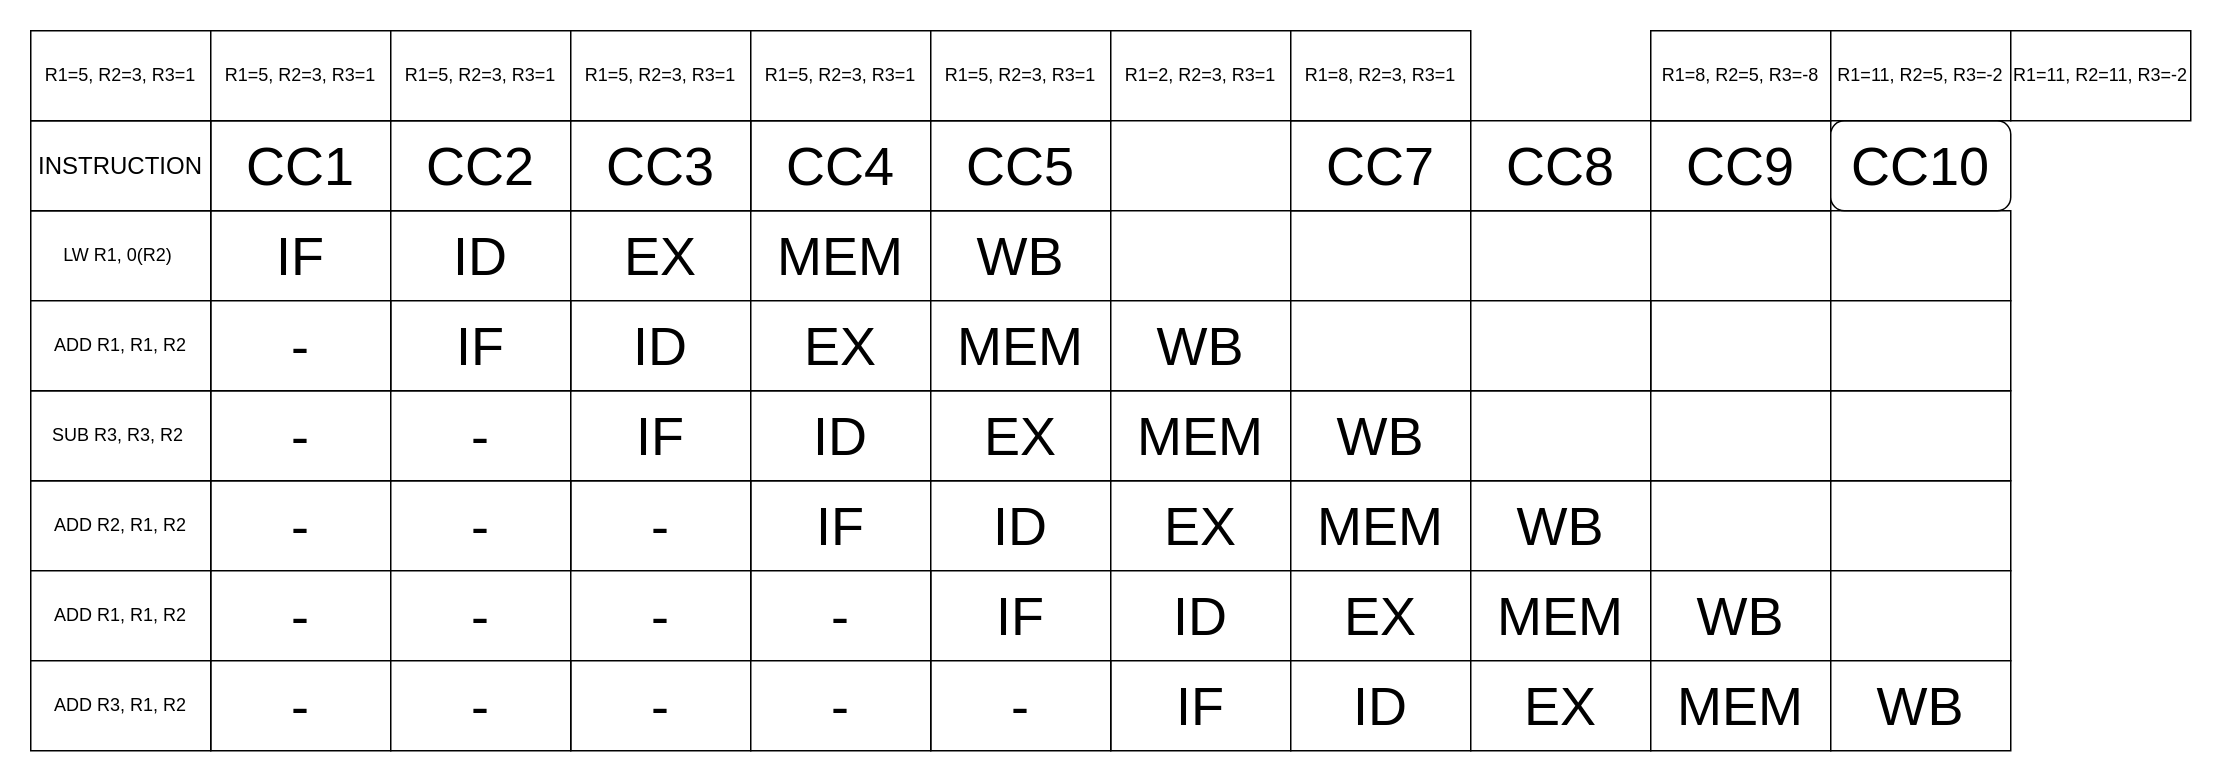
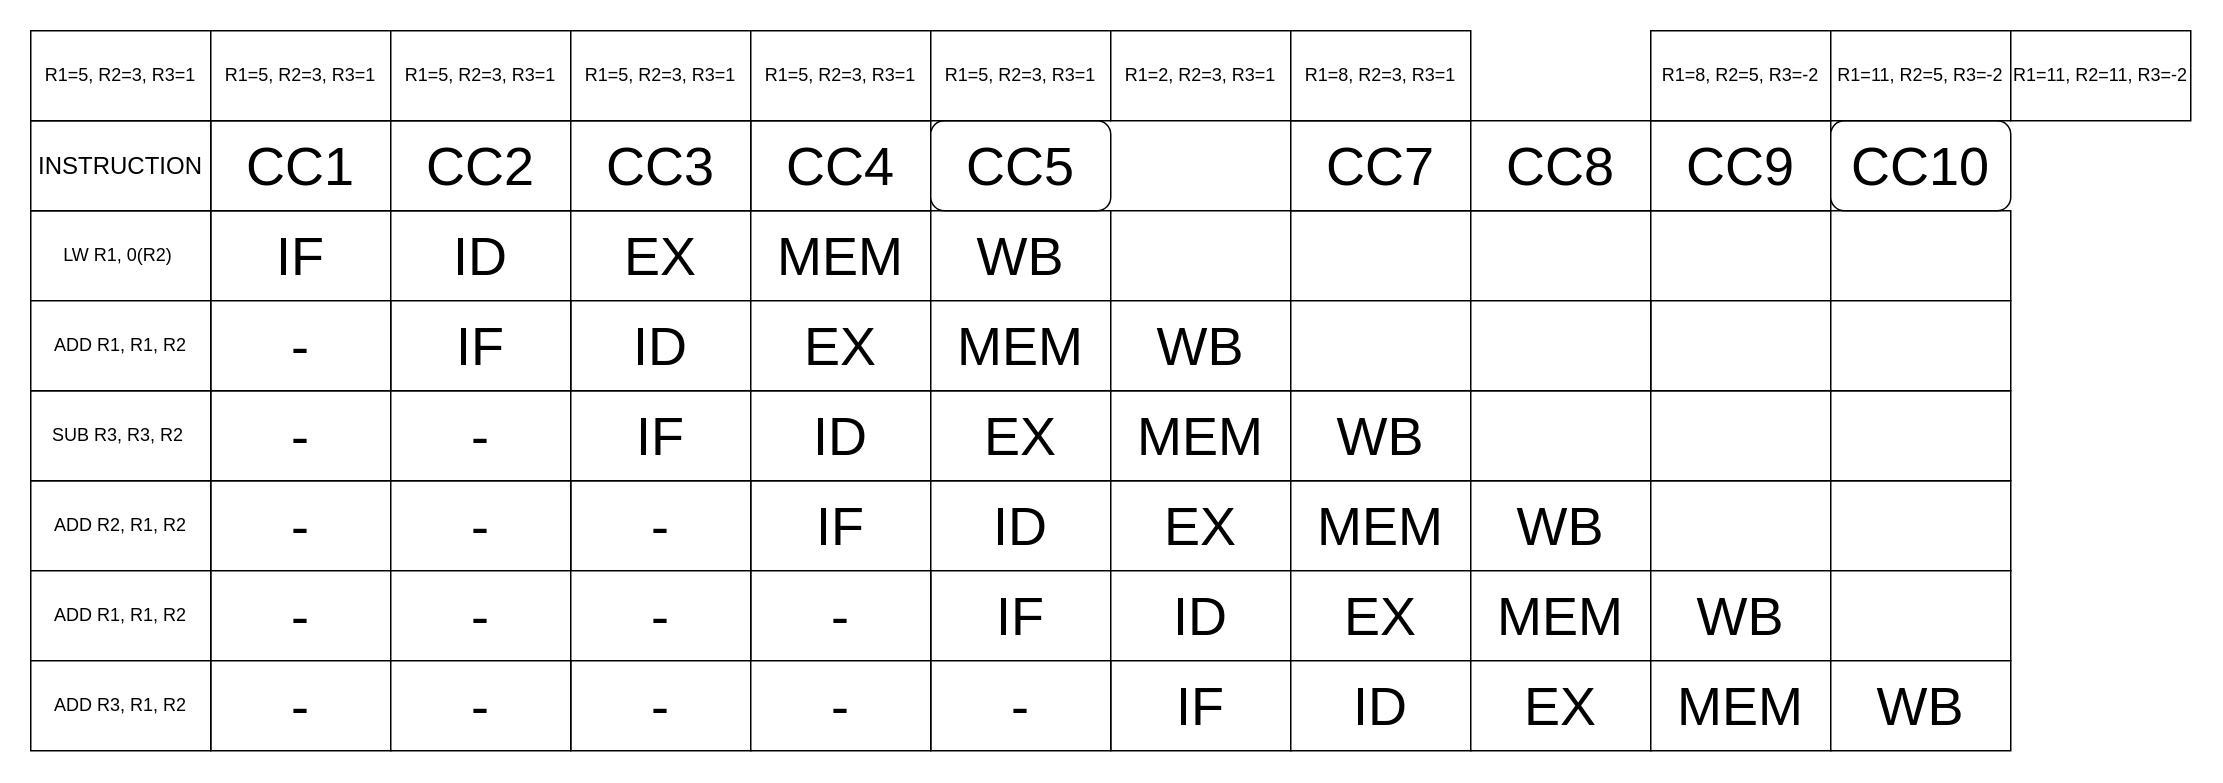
  <mxCell id="0" />
  <mxCell id="1" parent="0" />
  <mxCell id="2" value="&lt;font style=&quot;font-size: 36px;&quot;&gt;IF&lt;/font&gt;" style="rounded=0;whiteSpace=wrap;html=1;" parent="1" vertex="1"><mxGeometry x="140" y="140" width="120" height="60" as="geometry" /></mxCell>
  <mxCell id="3" value="&lt;font style=&quot;font-size: 36px;&quot;&gt;ID&lt;/font&gt;" style="rounded=0;whiteSpace=wrap;html=1;" parent="1" vertex="1"><mxGeometry x="260" y="140" width="120" height="60" as="geometry" /></mxCell>
  <mxCell id="4" value="&lt;font style=&quot;font-size: 36px;&quot;&gt;EX&lt;/font&gt;" style="rounded=0;whiteSpace=wrap;html=1;" parent="1" vertex="1"><mxGeometry x="380" y="140" width="120" height="60" as="geometry" /></mxCell>
  <mxCell id="5" value="&lt;font style=&quot;font-size: 36px;&quot;&gt;MEM&lt;/font&gt;" style="rounded=0;whiteSpace=wrap;html=1;" parent="1" vertex="1"><mxGeometry x="500" y="140" width="120" height="60" as="geometry" /></mxCell>
  <mxCell id="6" value="&lt;font style=&quot;font-size: 36px;&quot;&gt;WB&lt;/font&gt;" style="rounded=0;whiteSpace=wrap;html=1;" parent="1" vertex="1"><mxGeometry x="620" y="140" width="120" height="60" as="geometry" /></mxCell>
  <mxCell id="7" value="" style="rounded=0;whiteSpace=wrap;html=1;" parent="1" vertex="1"><mxGeometry x="740" y="140" width="120" height="60" as="geometry" /></mxCell>
  <mxCell id="8" value="" style="rounded=0;whiteSpace=wrap;html=1;" parent="1" vertex="1"><mxGeometry x="860" y="140" width="120" height="60" as="geometry" /></mxCell>
  <mxCell id="9" value="" style="rounded=0;whiteSpace=wrap;html=1;" parent="1" vertex="1"><mxGeometry x="980" y="140" width="120" height="60" as="geometry" /></mxCell>
  <mxCell id="10" value="" style="rounded=0;whiteSpace=wrap;html=1;" parent="1" vertex="1"><mxGeometry x="1100" y="140" width="120" height="60" as="geometry" /></mxCell>
  <mxCell id="11" value="" style="rounded=0;whiteSpace=wrap;html=1;" parent="1" vertex="1"><mxGeometry x="1220" y="140" width="120" height="60" as="geometry" /></mxCell>
  <mxCell id="12" value="&lt;span style=&quot;font-size: 36px;&quot;&gt;IF&lt;/span&gt;" style="rounded=0;whiteSpace=wrap;html=1;" parent="1" vertex="1"><mxGeometry x="500" y="320" width="120" height="60" as="geometry" /></mxCell>
  <mxCell id="13" value="&lt;span style=&quot;font-size: 36px;&quot;&gt;ID&lt;/span&gt;" style="rounded=0;whiteSpace=wrap;html=1;" parent="1" vertex="1"><mxGeometry x="620" y="320" width="120" height="60" as="geometry" /></mxCell>
  <mxCell id="14" value="&lt;span style=&quot;font-size: 36px;&quot;&gt;EX&lt;/span&gt;" style="rounded=0;whiteSpace=wrap;html=1;" parent="1" vertex="1"><mxGeometry x="740" y="320" width="120" height="60" as="geometry" /></mxCell>
  <mxCell id="15" value="&lt;span style=&quot;font-size: 36px;&quot;&gt;MEM&lt;/span&gt;" style="rounded=0;whiteSpace=wrap;html=1;" parent="1" vertex="1"><mxGeometry x="860" y="320" width="120" height="60" as="geometry" /></mxCell>
  <mxCell id="16" value="&lt;span style=&quot;font-size: 36px;&quot;&gt;WB&lt;/span&gt;" style="rounded=0;whiteSpace=wrap;html=1;" parent="1" vertex="1"><mxGeometry x="980" y="320" width="120" height="60" as="geometry" /></mxCell>
  <mxCell id="17" value="" style="rounded=0;whiteSpace=wrap;html=1;" parent="1" vertex="1"><mxGeometry x="1100" y="320" width="120" height="60" as="geometry" /></mxCell>
  <mxCell id="18" value="" style="rounded=0;whiteSpace=wrap;html=1;" parent="1" vertex="1"><mxGeometry x="1220" y="320" width="120" height="60" as="geometry" /></mxCell>
  <mxCell id="19" value="&lt;span style=&quot;font-size: 36px;&quot;&gt;IF&lt;/span&gt;" style="rounded=0;whiteSpace=wrap;html=1;" parent="1" vertex="1"><mxGeometry x="620" y="380" width="120" height="60" as="geometry" /></mxCell>
  <mxCell id="20" value="&lt;span style=&quot;font-size: 36px;&quot;&gt;ID&lt;/span&gt;" style="rounded=0;whiteSpace=wrap;html=1;" parent="1" vertex="1"><mxGeometry x="740" y="380" width="120" height="60" as="geometry" /></mxCell>
  <mxCell id="21" value="&lt;span style=&quot;font-size: 36px;&quot;&gt;EX&lt;/span&gt;" style="rounded=0;whiteSpace=wrap;html=1;" parent="1" vertex="1"><mxGeometry x="860" y="380" width="120" height="60" as="geometry" /></mxCell>
  <mxCell id="22" value="&lt;span style=&quot;font-size: 36px;&quot;&gt;MEM&lt;/span&gt;" style="rounded=0;whiteSpace=wrap;html=1;" parent="1" vertex="1"><mxGeometry x="980" y="380" width="120" height="60" as="geometry" /></mxCell>
  <mxCell id="23" value="&lt;span style=&quot;font-size: 36px;&quot;&gt;WB&lt;/span&gt;" style="rounded=0;whiteSpace=wrap;html=1;" parent="1" vertex="1"><mxGeometry x="1100" y="380" width="120" height="60" as="geometry" /></mxCell>
  <mxCell id="24" value="" style="rounded=0;whiteSpace=wrap;html=1;" parent="1" vertex="1"><mxGeometry x="1220" y="380" width="120" height="60" as="geometry" /></mxCell>
  <mxCell id="25" value="&lt;span style=&quot;font-size: 36px;&quot;&gt;IF&lt;/span&gt;" style="rounded=0;whiteSpace=wrap;html=1;" parent="1" vertex="1"><mxGeometry x="740" y="440" width="120" height="60" as="geometry" /></mxCell>
  <mxCell id="26" value="&lt;span style=&quot;font-size: 36px;&quot;&gt;ID&lt;/span&gt;" style="rounded=0;whiteSpace=wrap;html=1;" parent="1" vertex="1"><mxGeometry x="860" y="440" width="120" height="60" as="geometry" /></mxCell>
  <mxCell id="27" value="&lt;span style=&quot;font-size: 36px;&quot;&gt;EX&lt;/span&gt;" style="rounded=0;whiteSpace=wrap;html=1;" parent="1" vertex="1"><mxGeometry x="980" y="440" width="120" height="60" as="geometry" /></mxCell>
  <mxCell id="28" value="&lt;span style=&quot;font-size: 36px;&quot;&gt;MEM&lt;/span&gt;" style="rounded=0;whiteSpace=wrap;html=1;" parent="1" vertex="1"><mxGeometry x="1100" y="440" width="120" height="60" as="geometry" /></mxCell>
  <mxCell id="29" value="&lt;span style=&quot;font-size: 36px;&quot;&gt;WB&lt;/span&gt;" style="rounded=0;whiteSpace=wrap;html=1;" parent="1" vertex="1"><mxGeometry x="1220" y="440" width="120" height="60" as="geometry" /></mxCell>
  <mxCell id="30" value="&lt;font style=&quot;font-size: 36px;&quot;&gt;-&lt;/font&gt;" style="rounded=0;whiteSpace=wrap;html=1;" parent="1" vertex="1"><mxGeometry x="380" y="320" width="120" height="60" as="geometry" /></mxCell>
  <mxCell id="31" value="&lt;font style=&quot;font-size: 36px;&quot;&gt;-&lt;/font&gt;" style="rounded=0;whiteSpace=wrap;html=1;" parent="1" vertex="1"><mxGeometry x="500" y="380" width="120" height="60" as="geometry" /></mxCell>
  <mxCell id="32" value="&lt;font style=&quot;font-size: 36px;&quot;&gt;-&lt;/font&gt;" style="rounded=0;whiteSpace=wrap;html=1;" parent="1" vertex="1"><mxGeometry x="620" y="440" width="120" height="60" as="geometry" /></mxCell>
  <mxCell id="33" value="&lt;font style=&quot;font-size: 36px;&quot;&gt;-&lt;/font&gt;" style="rounded=0;whiteSpace=wrap;html=1;" parent="1" vertex="1"><mxGeometry x="140" y="320" width="120" height="60" as="geometry" /></mxCell>
  <mxCell id="34" value="&lt;font style=&quot;font-size: 36px;&quot;&gt;-&lt;/font&gt;" style="rounded=0;whiteSpace=wrap;html=1;" parent="1" vertex="1"><mxGeometry x="140" y="380" width="120" height="60" as="geometry" /></mxCell>
  <mxCell id="35" value="&lt;font style=&quot;font-size: 36px;&quot;&gt;-&lt;/font&gt;" style="rounded=0;whiteSpace=wrap;html=1;" parent="1" vertex="1"><mxGeometry x="260" y="320" width="120" height="60" as="geometry" /></mxCell>
  <mxCell id="36" value="&lt;font style=&quot;font-size: 36px;&quot;&gt;-&lt;/font&gt;" style="rounded=0;whiteSpace=wrap;html=1;" parent="1" vertex="1"><mxGeometry x="260" y="380" width="120" height="60" as="geometry" /></mxCell>
  <mxCell id="37" value="&lt;font style=&quot;font-size: 36px;&quot;&gt;-&lt;/font&gt;" style="rounded=0;whiteSpace=wrap;html=1;" parent="1" vertex="1"><mxGeometry x="380" y="380" width="120" height="60" as="geometry" /></mxCell>
  <mxCell id="38" value="&lt;font style=&quot;font-size: 36px;&quot;&gt;-&lt;/font&gt;" style="rounded=0;whiteSpace=wrap;html=1;" parent="1" vertex="1"><mxGeometry x="380" y="440" width="120" height="60" as="geometry" /></mxCell>
  <mxCell id="39" value="&lt;font style=&quot;font-size: 36px;&quot;&gt;-&lt;/font&gt;" style="rounded=0;whiteSpace=wrap;html=1;" parent="1" vertex="1"><mxGeometry x="140" y="440" width="120" height="60" as="geometry" /></mxCell>
  <mxCell id="40" value="&lt;font style=&quot;font-size: 36px;&quot;&gt;-&lt;/font&gt;" style="rounded=0;whiteSpace=wrap;html=1;" parent="1" vertex="1"><mxGeometry x="260" y="440" width="120" height="60" as="geometry" /></mxCell>
  <mxCell id="41" value="&lt;font style=&quot;font-size: 36px;&quot;&gt;-&lt;/font&gt;" style="rounded=0;whiteSpace=wrap;html=1;" parent="1" vertex="1"><mxGeometry x="500" y="440" width="120" height="60" as="geometry" /></mxCell>
  <mxCell id="42" value="&lt;span style=&quot;font-size: 36px;&quot;&gt;CC7&lt;/span&gt;" style="rounded=0;whiteSpace=wrap;html=1;" parent="1" vertex="1"><mxGeometry x="860" y="80" width="120" height="60" as="geometry" /></mxCell>
  <mxCell id="43" value="&lt;span style=&quot;font-size: 36px;&quot;&gt;CC8&lt;/span&gt;" style="rounded=0;whiteSpace=wrap;html=1;" parent="1" vertex="1"><mxGeometry x="980" y="80" width="120" height="60" as="geometry" /></mxCell>
  <mxCell id="44" value="&lt;span style=&quot;font-size: 36px;&quot;&gt;CC9&lt;br&gt;&lt;/span&gt;" style="rounded=0;whiteSpace=wrap;html=1;" parent="1" vertex="1"><mxGeometry x="1100" y="80" width="120" height="60" as="geometry" /></mxCell>
  <mxCell id="45" value="&lt;span style=&quot;font-size: 36px;&quot;&gt;CC10&lt;/span&gt;" style="whiteSpace=wrap;html=1;rounded=1;" parent="1" vertex="1"><mxGeometry x="1220" y="80" width="120" height="60" as="geometry" /></mxCell>
  <mxCell id="46" value="&lt;font style=&quot;font-size: 36px;&quot;&gt;CC1&lt;/font&gt;" style="rounded=0;whiteSpace=wrap;html=1;" parent="1" vertex="1"><mxGeometry x="140" y="80" width="120" height="60" as="geometry" /></mxCell>
  <mxCell id="47" value="&lt;font style=&quot;font-size: 36px;&quot;&gt;CC2&lt;/font&gt;" style="rounded=0;whiteSpace=wrap;html=1;" parent="1" vertex="1"><mxGeometry x="260" y="80" width="120" height="60" as="geometry" /></mxCell>
  <mxCell id="48" value="&lt;font style=&quot;font-size: 36px;&quot;&gt;CC4&lt;/font&gt;" style="rounded=0;whiteSpace=wrap;html=1;" parent="1" vertex="1"><mxGeometry x="500" y="80" width="120" height="60" as="geometry" /></mxCell>
  <mxCell id="49" value="&lt;font style=&quot;font-size: 36px;&quot;&gt;CC3&lt;/font&gt;" style="rounded=0;whiteSpace=wrap;html=1;" parent="1" vertex="1"><mxGeometry x="380" y="80" width="120" height="60" as="geometry" /></mxCell>
- <mxCell id="50" value="&lt;font style=&quot;font-size: 36px;&quot;&gt;CC5&lt;/font&gt;" style="rounded=0;whiteSpace=wrap;html=1;" parent="1" vertex="1"><mxGeometry x="620" y="80" width="120" height="60" as="geometry" /></mxCell>
+ <mxCell id="50" value="&lt;font style=&quot;font-size: 36px;&quot;&gt;CC5&lt;/font&gt;" style="whiteSpace=wrap;html=1;rounded=1;" parent="1" vertex="1"><mxGeometry x="620" y="80" width="120" height="60" as="geometry" /></mxCell>
  <mxCell id="51" value="LW R1, 0(R2)&amp;nbsp;" style="rounded=0;whiteSpace=wrap;html=1;" parent="1" vertex="1"><mxGeometry x="20" y="140" width="120" height="60" as="geometry" /></mxCell>
  <mxCell id="52" value="ADD R2, R1, R2" style="rounded=0;whiteSpace=wrap;html=1;" parent="1" vertex="1"><mxGeometry x="20" y="320" width="120" height="60" as="geometry" /></mxCell>
  <mxCell id="53" value="ADD R1, R1, R2" style="rounded=0;whiteSpace=wrap;html=1;" parent="1" vertex="1"><mxGeometry x="20" y="380" width="120" height="60" as="geometry" /></mxCell>
  <mxCell id="54" value="ADD R3, R1, R2" style="rounded=0;whiteSpace=wrap;html=1;" parent="1" vertex="1"><mxGeometry x="20" y="440" width="120" height="60" as="geometry" /></mxCell>
  <mxCell id="55" value="&lt;font size=&quot;3&quot;&gt;INSTRUCTION&lt;/font&gt;" style="rounded=0;whiteSpace=wrap;html=1;" parent="1" vertex="1"><mxGeometry x="20" y="80" width="120" height="60" as="geometry" /></mxCell>
  <mxCell id="56" value="&lt;font style=&quot;font-size: 36px;&quot;&gt;-&lt;/font&gt;" style="rounded=0;whiteSpace=wrap;html=1;" parent="1" vertex="1"><mxGeometry x="140" y="260" width="120" height="60" as="geometry" /></mxCell>
  <mxCell id="57" value="&lt;span style=&quot;font-size: 36px;&quot;&gt;-&lt;/span&gt;" style="rounded=0;whiteSpace=wrap;html=1;" parent="1" vertex="1"><mxGeometry x="260" y="260" width="120" height="60" as="geometry" /></mxCell>
  <mxCell id="58" value="&lt;span style=&quot;font-size: 36px;&quot;&gt;IF&lt;/span&gt;" style="rounded=0;whiteSpace=wrap;html=1;" parent="1" vertex="1"><mxGeometry x="380" y="260" width="120" height="60" as="geometry" /></mxCell>
  <mxCell id="59" value="&lt;span style=&quot;font-size: 36px;&quot;&gt;ID&lt;/span&gt;" style="rounded=0;whiteSpace=wrap;html=1;" parent="1" vertex="1"><mxGeometry x="500" y="260" width="120" height="60" as="geometry" /></mxCell>
  <mxCell id="60" value="&lt;span style=&quot;font-size: 36px;&quot;&gt;EX&lt;/span&gt;" style="rounded=0;whiteSpace=wrap;html=1;" parent="1" vertex="1"><mxGeometry x="620" y="260" width="120" height="60" as="geometry" /></mxCell>
  <mxCell id="61" value="&lt;span style=&quot;font-size: 36px;&quot;&gt;MEM&lt;/span&gt;" style="rounded=0;whiteSpace=wrap;html=1;" parent="1" vertex="1"><mxGeometry x="740" y="260" width="120" height="60" as="geometry" /></mxCell>
  <mxCell id="62" value="&lt;span style=&quot;font-size: 36px;&quot;&gt;WB&lt;/span&gt;" style="rounded=0;whiteSpace=wrap;html=1;" parent="1" vertex="1"><mxGeometry x="860" y="260" width="120" height="60" as="geometry" /></mxCell>
  <mxCell id="63" value="" style="rounded=0;whiteSpace=wrap;html=1;" parent="1" vertex="1"><mxGeometry x="980" y="260" width="120" height="60" as="geometry" /></mxCell>
  <mxCell id="64" value="" style="rounded=0;whiteSpace=wrap;html=1;" parent="1" vertex="1"><mxGeometry x="1100" y="260" width="120" height="60" as="geometry" /></mxCell>
  <mxCell id="65" value="" style="rounded=0;whiteSpace=wrap;html=1;" parent="1" vertex="1"><mxGeometry x="1220" y="260" width="120" height="60" as="geometry" /></mxCell>
  <mxCell id="66" value="SUB R3, R3, R2&amp;nbsp;" style="rounded=0;whiteSpace=wrap;html=1;" parent="1" vertex="1"><mxGeometry x="20" y="260" width="120" height="60" as="geometry" /></mxCell>
  <mxCell id="67" value="&lt;span style=&quot;font-size: 36px;&quot;&gt;ID&lt;/span&gt;" style="rounded=0;whiteSpace=wrap;html=1;" parent="1" vertex="1"><mxGeometry x="380" y="200" width="120" height="60" as="geometry" /></mxCell>
  <mxCell id="68" value="&lt;span style=&quot;font-size: 36px;&quot;&gt;EX&lt;/span&gt;" style="rounded=0;whiteSpace=wrap;html=1;" parent="1" vertex="1"><mxGeometry x="500" y="200" width="120" height="60" as="geometry" /></mxCell>
  <mxCell id="69" value="&lt;span style=&quot;font-size: 36px;&quot;&gt;MEM&lt;/span&gt;" style="rounded=0;whiteSpace=wrap;html=1;" parent="1" vertex="1"><mxGeometry x="620" y="200" width="120" height="60" as="geometry" /></mxCell>
  <mxCell id="70" value="&lt;span style=&quot;font-size: 36px;&quot;&gt;WB&lt;/span&gt;" style="rounded=0;whiteSpace=wrap;html=1;" parent="1" vertex="1"><mxGeometry x="740" y="200" width="120" height="60" as="geometry" /></mxCell>
  <mxCell id="71" value="" style="rounded=0;whiteSpace=wrap;html=1;" parent="1" vertex="1"><mxGeometry x="860" y="200" width="120" height="60" as="geometry" /></mxCell>
  <mxCell id="72" value="" style="rounded=0;whiteSpace=wrap;html=1;" parent="1" vertex="1"><mxGeometry x="1100" y="200" width="120" height="60" as="geometry" /></mxCell>
  <mxCell id="73" value="" style="rounded=0;whiteSpace=wrap;html=1;" parent="1" vertex="1"><mxGeometry x="1220" y="200" width="120" height="60" as="geometry" /></mxCell>
  <mxCell id="74" value="&lt;span style=&quot;font-size: 36px;&quot;&gt;IF&lt;/span&gt;" style="rounded=0;whiteSpace=wrap;html=1;" parent="1" vertex="1"><mxGeometry x="260" y="200" width="120" height="60" as="geometry" /></mxCell>
  <mxCell id="75" value="&lt;font style=&quot;font-size: 36px;&quot;&gt;-&lt;/font&gt;" style="rounded=0;whiteSpace=wrap;html=1;" parent="1" vertex="1"><mxGeometry x="140" y="200" width="120" height="60" as="geometry" /></mxCell>
  <mxCell id="76" value="ADD R1, R1, R2" style="rounded=0;whiteSpace=wrap;html=1;" parent="1" vertex="1"><mxGeometry x="20" y="200" width="120" height="60" as="geometry" /></mxCell>
  <mxCell id="77" value="" style="rounded=0;whiteSpace=wrap;html=1;" parent="1" vertex="1"><mxGeometry x="980" y="200" width="120" height="60" as="geometry" /></mxCell>
  <mxCell id="78" value="R1=5, R2=3, R3=1" style="rounded=0;whiteSpace=wrap;html=1;" vertex="1" parent="1"><mxGeometry x="20" y="20" width="120" height="60" as="geometry" /></mxCell>
  <mxCell id="79" value="R1=5, R2=3, R3=1" style="rounded=0;whiteSpace=wrap;html=1;" vertex="1" parent="1"><mxGeometry x="140" y="20" width="120" height="60" as="geometry" /></mxCell>
  <mxCell id="80" value="R1=5, R2=3, R3=1" style="rounded=0;whiteSpace=wrap;html=1;" vertex="1" parent="1"><mxGeometry x="260" y="20" width="120" height="60" as="geometry" /></mxCell>
  <mxCell id="81" value="R1=5, R2=3, R3=1" style="rounded=0;whiteSpace=wrap;html=1;" vertex="1" parent="1"><mxGeometry x="380" y="20" width="120" height="60" as="geometry" /></mxCell>
  <mxCell id="82" value="R1=5, R2=3, R3=1" style="rounded=0;whiteSpace=wrap;html=1;" vertex="1" parent="1"><mxGeometry x="500" y="20" width="120" height="60" as="geometry" /></mxCell>
  <mxCell id="83" value="R1=5, R2=3, R3=1" style="rounded=0;whiteSpace=wrap;html=1;" vertex="1" parent="1"><mxGeometry x="620" y="20" width="120" height="60" as="geometry" /></mxCell>
  <mxCell id="84" value="R1=2, R2=3, R3=1" style="rounded=0;whiteSpace=wrap;html=1;" vertex="1" parent="1"><mxGeometry x="740" y="20" width="120" height="60" as="geometry" /></mxCell>
  <mxCell id="85" value="R1=8, R2=3, R3=1" style="rounded=0;whiteSpace=wrap;html=1;" vertex="1" parent="1"><mxGeometry x="860" y="20" width="120" height="60" as="geometry" /></mxCell>
- <mxCell id="86" value="&lt;span&gt;R1=8, R2=5, R3=-8&lt;/span&gt;" style="rounded=0;whiteSpace=wrap;html=1;" vertex="1" parent="1"><mxGeometry x="1100" y="20" width="120" height="60" as="geometry" /></mxCell>
+ <mxCell id="86" value="&lt;span&gt;R1=8, R2=5, R3=-2&lt;/span&gt;" style="rounded=0;whiteSpace=wrap;html=1;" vertex="1" parent="1"><mxGeometry x="1100" y="20" width="120" height="60" as="geometry" /></mxCell>
  <mxCell id="87" value="&lt;span&gt;R1=11, R2=5, R3=-2&lt;/span&gt;" style="rounded=0;whiteSpace=wrap;html=1;" vertex="1" parent="1"><mxGeometry x="1220" y="20" width="120" height="60" as="geometry" /></mxCell>
  <mxCell id="88" value="&lt;span&gt;R1=11, R2=11, R3=-2&lt;/span&gt;" style="rounded=0;whiteSpace=wrap;html=1;" vertex="1" parent="1"><mxGeometry x="1340" y="20" width="120" height="60" as="geometry" /></mxCell>
